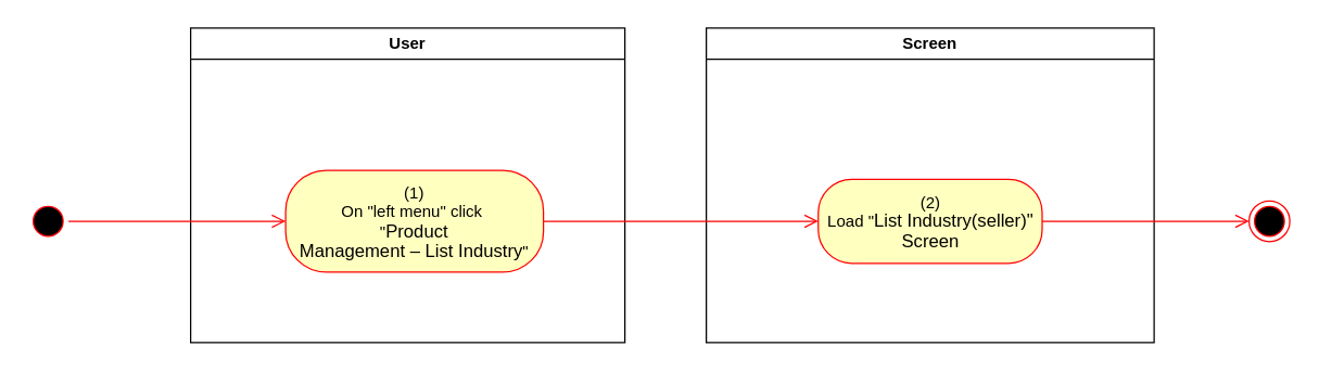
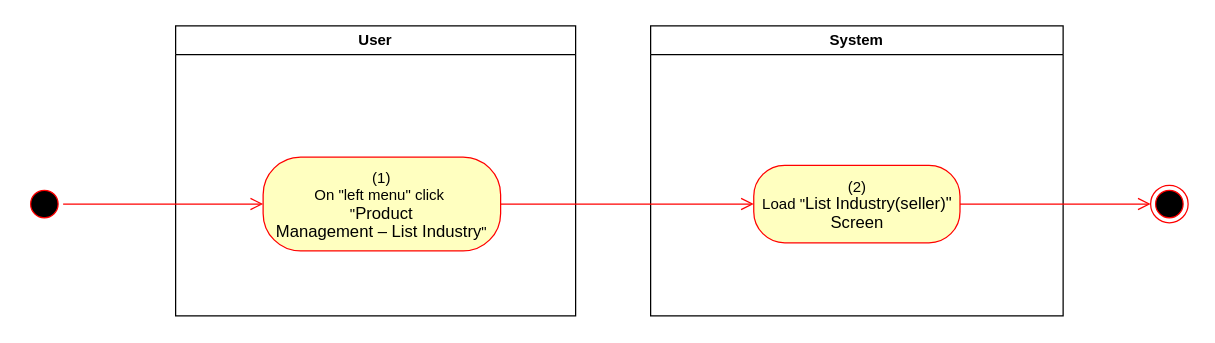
  <mxCell id="0" />
  <mxCell id="1" parent="0" />
  <mxCell id="2" value="User" style="swimlane;whiteSpace=wrap" vertex="1" parent="1"><mxGeometry x="140" y="20" width="320" height="232" as="geometry"><mxRectangle x="120" y="128" width="60" height="23" as="alternateBounds" /></mxGeometry></mxCell>
  <mxCell id="3" value="&lt;span&gt;(1)&lt;/span&gt;&lt;br style=&quot;padding: 0px ; margin: 0px&quot;&gt;&lt;span&gt;On &quot;left menu&quot; click&amp;nbsp;&lt;/span&gt;&lt;br style=&quot;padding: 0px ; margin: 0px&quot;&gt;&lt;span&gt;&quot;&lt;/span&gt;&lt;span lang=&quot;EN-GB&quot; style=&quot;font-size: 10pt ; line-height: 107% ; font-family: &amp;#34;arial&amp;#34; , sans-serif&quot;&gt;Product&lt;br/&gt;Management – List Industry&lt;/span&gt;&lt;span&gt;&quot;&lt;/span&gt;" style="rounded=1;whiteSpace=wrap;html=1;arcSize=40;fontColor=#000000;fillColor=#ffffc0;strokeColor=#ff0000;" vertex="1" parent="2"><mxGeometry x="70" y="105" width="190" height="75" as="geometry" /></mxCell>
- <mxCell id="4" value="Screen" style="swimlane;whiteSpace=wrap;startSize=23;" vertex="1" parent="1"><mxGeometry x="520" y="20" width="330" height="232" as="geometry" /></mxCell>
+ <mxCell id="4" value="System" style="swimlane;whiteSpace=wrap;startSize=23;" vertex="1" parent="1"><mxGeometry x="520" y="20" width="330" height="232" as="geometry" /></mxCell>
  <mxCell id="5" value="(2)&lt;br&gt;Load &quot;&lt;span lang=&quot;EN-GB&quot; style=&quot;font-size: 10pt ; line-height: 107% ; font-family: &amp;#34;arial&amp;#34; , sans-serif&quot;&gt;&lt;span lang=&quot;EN-GB&quot; style=&quot;font-size: 10.0pt ; line-height: 107% ; font-family: &amp;#34;arial&amp;#34; , sans-serif&quot;&gt;List Industry(seller)&lt;/span&gt;&quot;&lt;br&gt;Screen&lt;br&gt;&lt;/span&gt;" style="rounded=1;whiteSpace=wrap;html=1;arcSize=40;fontColor=#000000;fillColor=#ffffc0;strokeColor=#ff0000;" vertex="1" parent="4"><mxGeometry x="82.5" y="111.5" width="165" height="62" as="geometry" /></mxCell>
  <mxCell id="6" value="" style="ellipse;html=1;shape=startState;fillColor=#000000;strokeColor=#ff0000;" vertex="1" parent="1"><mxGeometry x="20" y="147.5" width="30" height="30" as="geometry" /></mxCell>
  <mxCell id="7" value="" style="edgeStyle=orthogonalEdgeStyle;html=1;verticalAlign=bottom;endArrow=open;endSize=8;strokeColor=#ff0000;rounded=0;entryX=0;entryY=0.5;entryDx=0;entryDy=0;" edge="1" parent="1" source="6" target="3"><mxGeometry relative="1" as="geometry"><mxPoint x="200" y="145" as="targetPoint" /></mxGeometry></mxCell>
  <mxCell id="8" value="" style="edgeStyle=orthogonalEdgeStyle;html=1;verticalAlign=bottom;endArrow=open;endSize=8;strokeColor=#ff0000;rounded=0;entryX=0;entryY=0.5;entryDx=0;entryDy=0;" edge="1" parent="1" source="3" target="5"><mxGeometry relative="1" as="geometry"><mxPoint x="600" y="163" as="targetPoint" /></mxGeometry></mxCell>
  <mxCell id="9" value="" style="ellipse;html=1;shape=endState;fillColor=#000000;strokeColor=#ff0000;" vertex="1" parent="1"><mxGeometry x="920" y="147.5" width="30" height="30" as="geometry" /></mxCell>
  <mxCell id="10" value="" style="edgeStyle=orthogonalEdgeStyle;html=1;verticalAlign=bottom;endArrow=open;endSize=8;strokeColor=#ff0000;rounded=0;exitX=1;exitY=0.5;exitDx=0;exitDy=0;entryX=0;entryY=0.5;entryDx=0;entryDy=0;" edge="1" parent="1" source="5" target="9"><mxGeometry relative="1" as="geometry"><mxPoint x="820" y="652" as="targetPoint" /><mxPoint x="850" y="677" as="sourcePoint" /></mxGeometry></mxCell>
